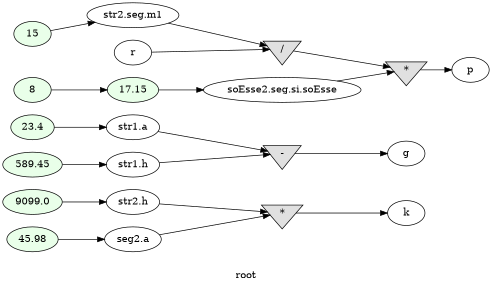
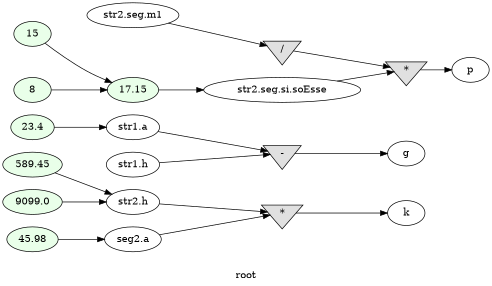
  digraph {
    label=root
    rankdir=LR
    node [style=filled]
    n1 [fillcolor="#E9FFE9" label=23.4]
    n2 [label="str1.a" style=""]
    n3 [fillcolor="#E0E0E0" label="-" shape=invtriangle]
    n4 [label=g style=""]
    n5 [fillcolor="#E9FFE9" label=589.45]
    n6 [label="str1.h" style=""]
    n7 [fillcolor="#E9FFE9" label=45.98]
    n8 [label="seg2.a" style=""]
    n9 [fillcolor="#E0E0E0" label="*" shape=invtriangle]
    n10 [label=k style=""]
    n11 [fillcolor="#E9FFE9" label=9099.0]
    n12 [label="str2.h" style=""]
    n13 [fillcolor="#E9FFE9" label=15]
    n14 [label="str2.seg.m1" style=""]
    n15 [fillcolor="#E0E0E0" label="/" shape=invtriangle]
    n16 [fillcolor="#E0E0E0" label="*" shape=invtriangle]
    n17 [fillcolor="#E9FFE9" label=17.15]
-   n18 [label="soEsse2.seg.si.soEsse" style=""]
+   n18 [label="str2.seg.si.soEsse" style=""]
    n19 [label=p style=""]
    n20 [fillcolor="#E9FFE9" label=8]
-   n21 [label=r style=""]
    n1 -> n2
    n2 -> n3
    n3 -> n4
-   n5 -> n6
+   n5 -> n12
    n6 -> n3
    n7 -> n8
    n8 -> n9
    n9 -> n10
    n11 -> n12
    n12 -> n9
-   n13 -> n14
+   n13 -> n17
    n14 -> n15
    n15 -> n16
    n16 -> n19
    n17 -> n18
    n18 -> n16
    n20 -> n17
-   n21 -> n15
  }
